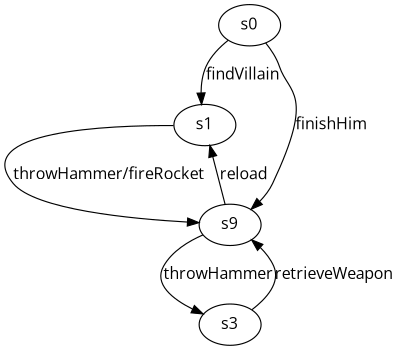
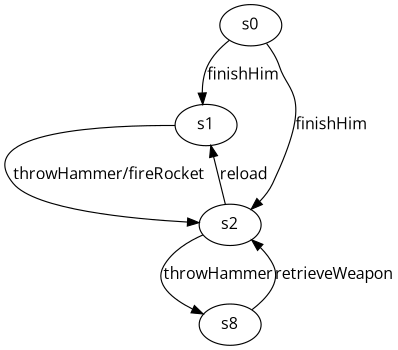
  digraph {
    fontname="Open Sans"
    node [fontname="Open Sans"]
    edge [fontname="Open Sans"]
    n1 [label=s0]
    n2 [label=s1]
-   n3 [label=s9]
-   n4 [label=s3]
-   n1 -> n2 [label=findVillain]
+   n3 [label=s2]
+   n4 [label=s8]
+   n1 -> n2 [label=finishHim]
    n1 -> n3 [label=finishHim]
    n2 -> n3 [label="throwHammer/fireRocket"]
    n3 -> n2 [label=reload]
    n3 -> n4 [label=throwHammer]
    n4 -> n3 [label=retrieveWeapon]
  }
